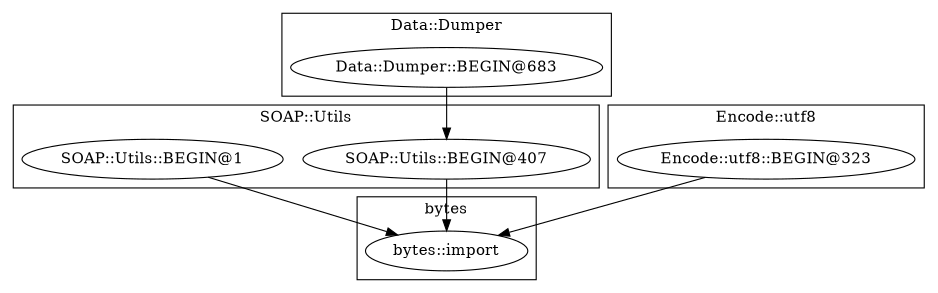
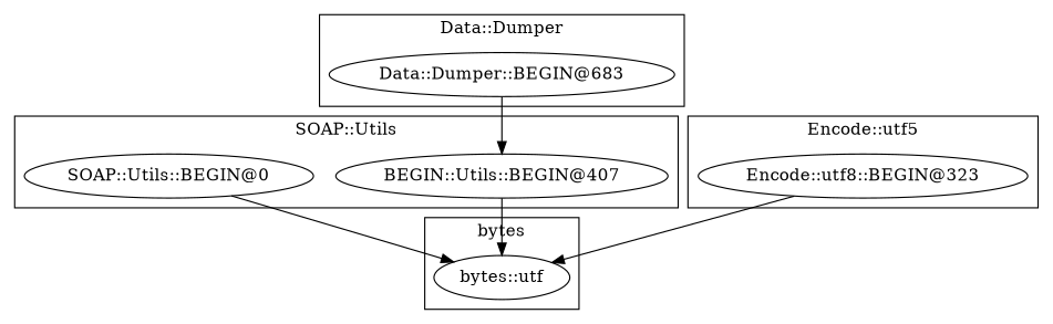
  digraph {
-   "bytes::import"
-   "SOAP::Utils::BEGIN@407"
-   "SOAP::Utils::BEGIN@1"
+   "bytes::import" [label="bytes::utf"]
+   "SOAP::Utils::BEGIN@407" [label="BEGIN::Utils::BEGIN@407"]
+   "SOAP::Utils::BEGIN@1" [label="SOAP::Utils::BEGIN@0"]
    "Data::Dumper::BEGIN@683"
    "Encode::utf8::BEGIN@323"
    subgraph cluster_1 {
      label=bytes
      "bytes::import"
    }
    subgraph cluster_2 {
      label="SOAP::Utils"
      "SOAP::Utils::BEGIN@407"
      "SOAP::Utils::BEGIN@1"
    }
    subgraph cluster_3 {
      label="Data::Dumper"
      "Data::Dumper::BEGIN@683"
    }
    subgraph cluster_4 {
-     label="Encode::utf8"
+     label="Encode::utf5"
      "Encode::utf8::BEGIN@323"
    }
    "SOAP::Utils::BEGIN@407" -> "bytes::import"
    "SOAP::Utils::BEGIN@1" -> "bytes::import"
    "Data::Dumper::BEGIN@683" -> "SOAP::Utils::BEGIN@407"
    "Encode::utf8::BEGIN@323" -> "bytes::import"
  }
